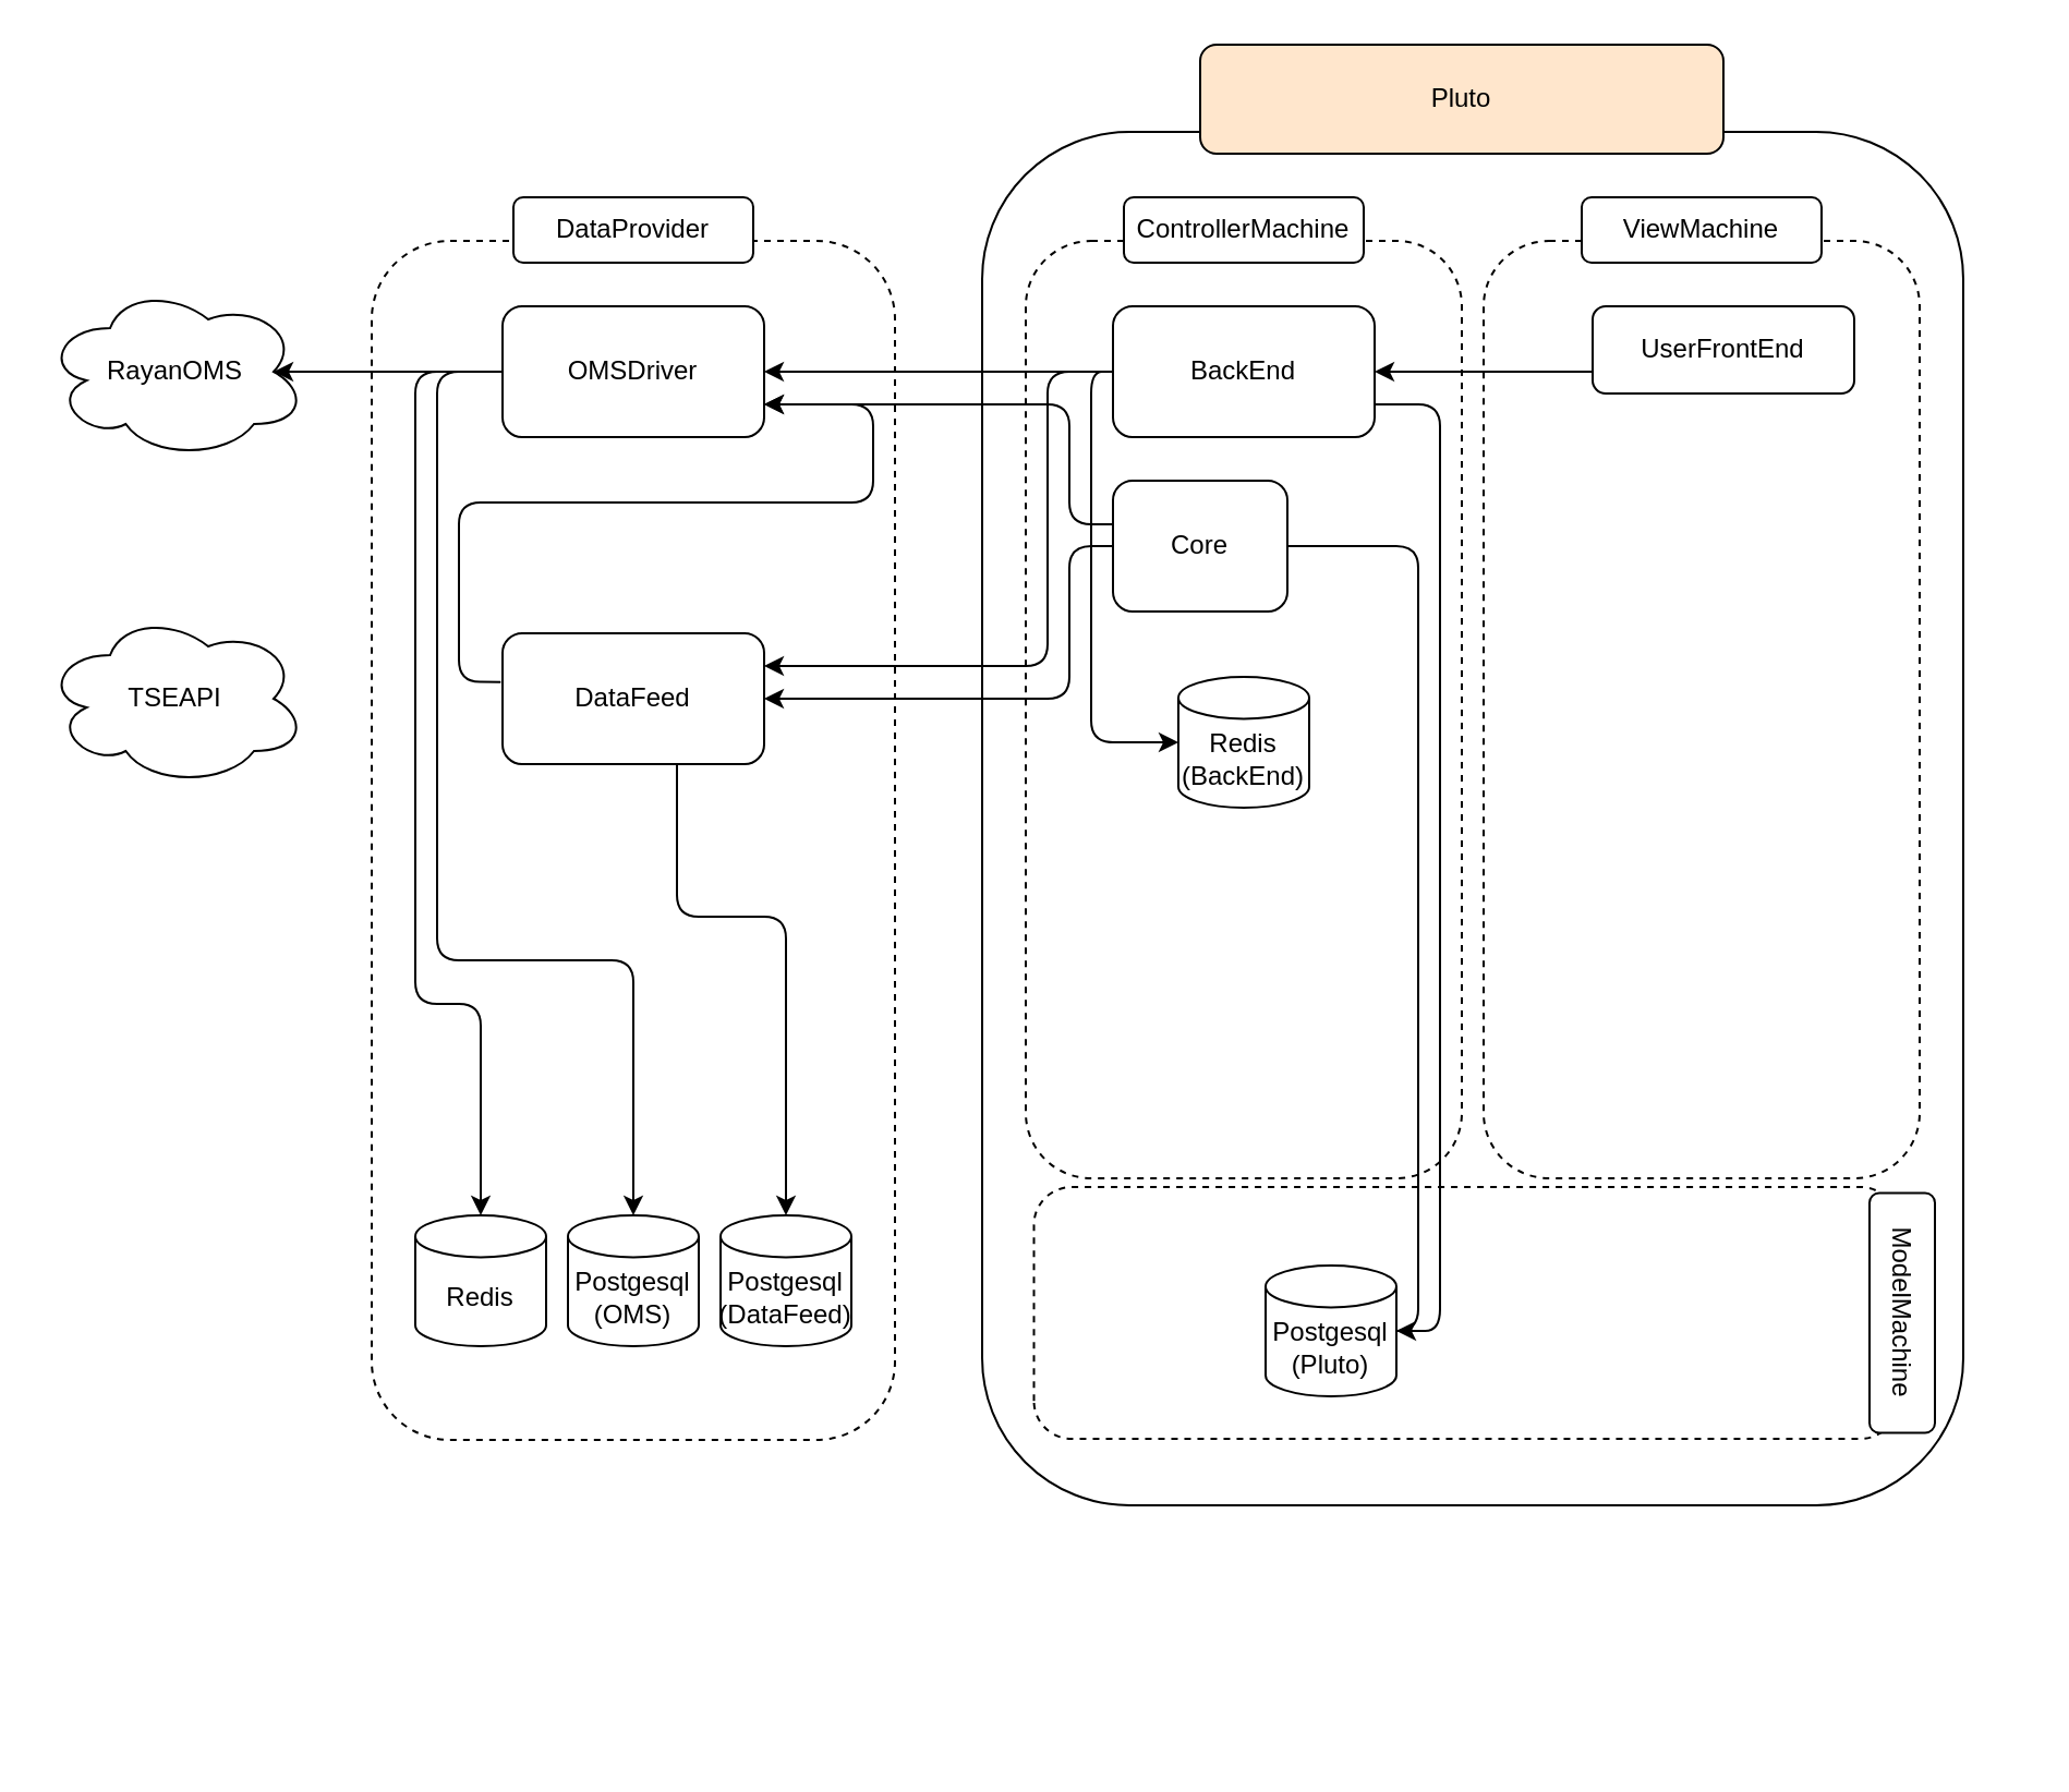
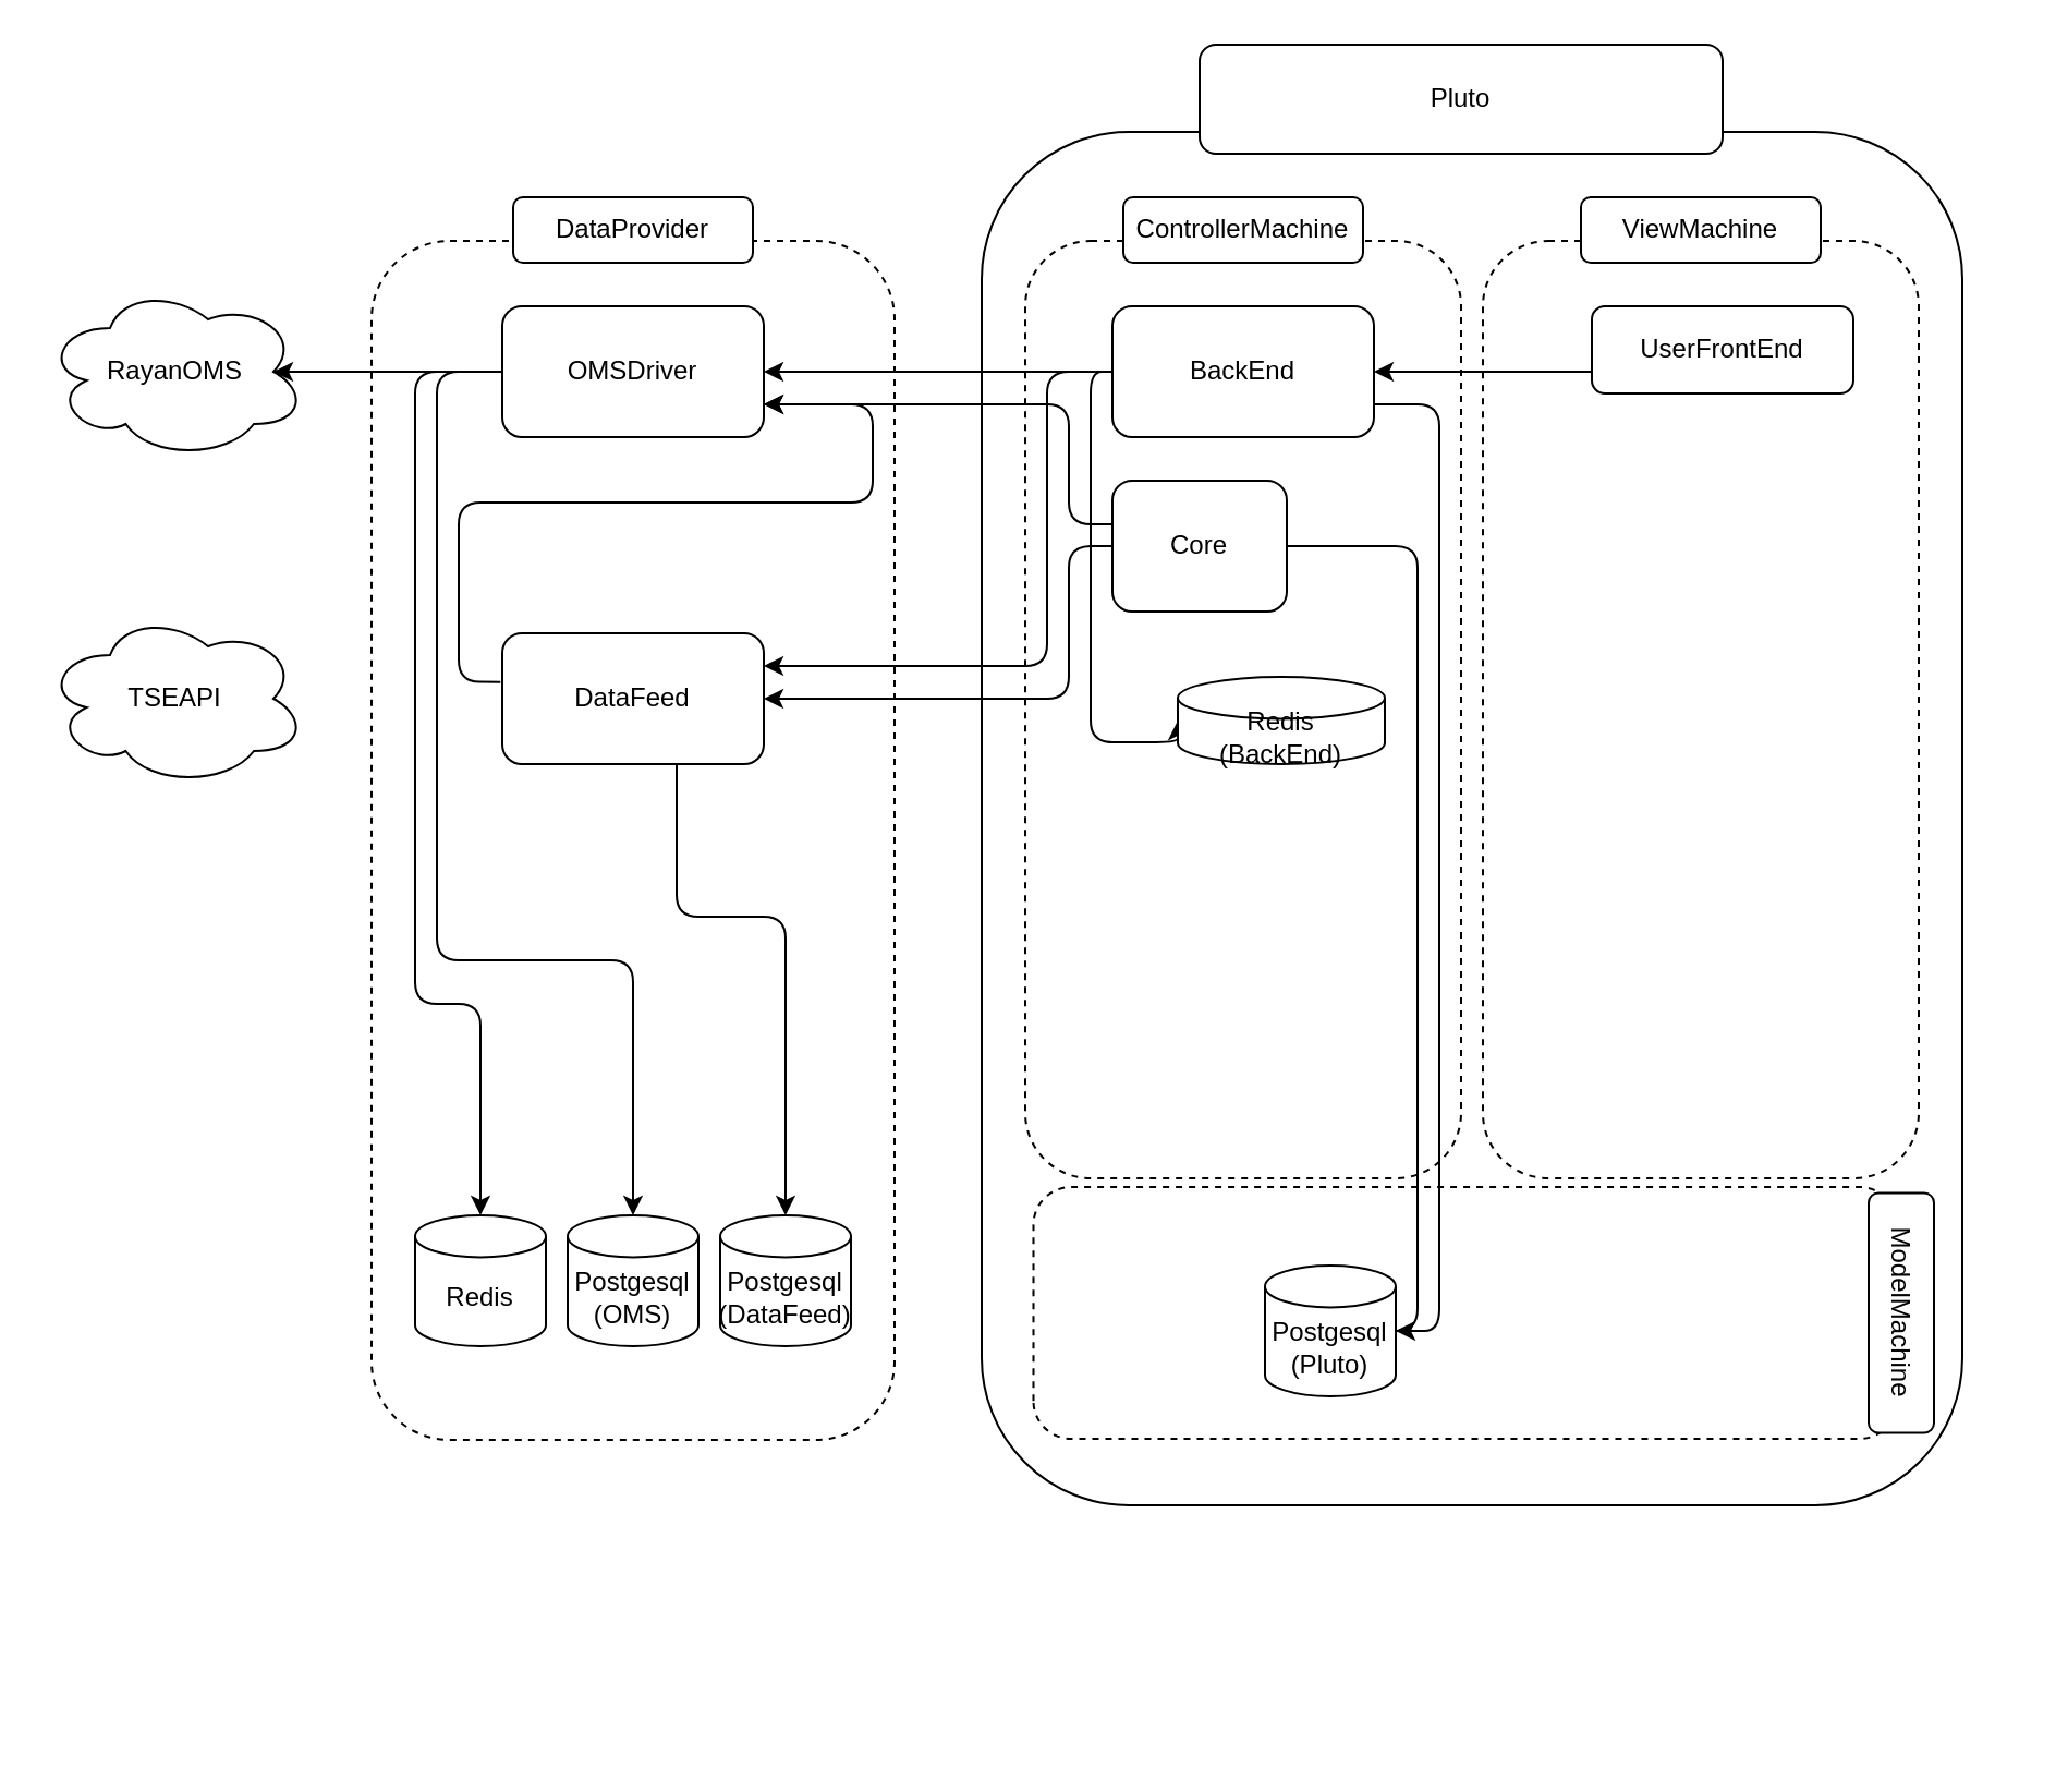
  <mxCell id="0" />
  <mxCell id="1" parent="0" />
  <mxCell id="2" value="" style="rounded=1;whiteSpace=wrap;html=1;" vertex="1" parent="1"><mxGeometry x="450" width="450" height="630" as="geometry" y="60" /></mxCell>
  <mxCell id="3" value="" style="rounded=1;whiteSpace=wrap;html=1;dashed=1;" vertex="1" parent="1"><mxGeometry x="170" y="110" width="240" height="550" as="geometry" /></mxCell>
  <mxCell id="4" value="" style="rounded=1;whiteSpace=wrap;html=1;dashed=1;" vertex="1" parent="1"><mxGeometry x="470" y="110" width="200" height="430" as="geometry" /></mxCell>
  <mxCell id="5" value="" style="rounded=1;whiteSpace=wrap;html=1;rotation=-90;dashed=1;" vertex="1" parent="1"><mxGeometry x="614.18" y="403.57" width="115.5" height="396.37" as="geometry" /></mxCell>
  <mxCell id="6" value="" style="rounded=1;whiteSpace=wrap;html=1;dashed=1;" vertex="1" parent="1"><mxGeometry x="680" y="110" width="200" height="430" as="geometry" /></mxCell>
  <mxCell id="7" style="edgeStyle=orthogonalEdgeStyle;html=1;entryX=1;entryY=0.5;entryDx=0;entryDy=0;" edge="1" parent="1" source="11" target="26"><mxGeometry relative="1" as="geometry"><Array as="points" /></mxGeometry></mxCell>
  <mxCell id="8" style="edgeStyle=orthogonalEdgeStyle;html=1;entryX=1;entryY=0.25;entryDx=0;entryDy=0;" edge="1" parent="1" source="11" target="14"><mxGeometry relative="1" as="geometry"><Array as="points"><mxPoint x="480" y="170" /><mxPoint x="480" y="305" /></Array></mxGeometry></mxCell>
  <mxCell id="9" style="edgeStyle=orthogonalEdgeStyle;html=1;entryX=1;entryY=0.5;entryDx=0;entryDy=0;entryPerimeter=0;exitX=1;exitY=0.75;exitDx=0;exitDy=0;" edge="1" parent="1" source="11" target="22"><mxGeometry relative="1" as="geometry"><Array as="points"><mxPoint x="660" y="185" /><mxPoint x="660" y="610" /></Array></mxGeometry></mxCell>
  <mxCell id="10" style="edgeStyle=orthogonalEdgeStyle;html=1;entryX=0;entryY=0.5;entryDx=0;entryDy=0;entryPerimeter=0;" edge="1" parent="1" source="11" target="31"><mxGeometry relative="1" as="geometry"><Array as="points"><mxPoint x="500" y="170" /><mxPoint x="500" y="340" /></Array></mxGeometry></mxCell>
  <mxCell id="11" value="BackEnd" style="rounded=1;whiteSpace=wrap;html=1;" vertex="1" parent="1"><mxGeometry x="510" y="140" width="120" height="60" as="geometry" /></mxCell>
  <mxCell id="12" style="edgeStyle=orthogonalEdgeStyle;html=1;entryX=0.5;entryY=0;entryDx=0;entryDy=0;entryPerimeter=0;" edge="1" parent="1" source="14" target="28"><mxGeometry relative="1" as="geometry"><Array as="points"><mxPoint x="310" y="420" /><mxPoint x="360" y="420" /></Array></mxGeometry></mxCell>
  <mxCell id="13" value="" style="edgeStyle=orthogonalEdgeStyle;html=1;entryX=1;entryY=0.75;entryDx=0;entryDy=0;exitX=-0.007;exitY=0.372;exitDx=0;exitDy=0;exitPerimeter=0;" edge="1" parent="1" source="14" target="26"><mxGeometry relative="1" as="geometry"><Array as="points"><mxPoint x="210" y="312" /><mxPoint x="210" y="230" /><mxPoint x="400" y="230" /><mxPoint x="400" y="185" /></Array></mxGeometry></mxCell>
  <mxCell id="14" value="DataFeed" style="rounded=1;whiteSpace=wrap;html=1;" vertex="1" parent="1"><mxGeometry x="230" y="290" width="120" height="60" as="geometry" /></mxCell>
  <mxCell id="15" style="edgeStyle=orthogonalEdgeStyle;html=1;entryX=0;entryY=0.5;entryDx=0;entryDy=0;entryPerimeter=0;" edge="1" parent="1" source="18" target="22"><mxGeometry relative="1" as="geometry"><Array as="points"><mxPoint x="650" y="250" /><mxPoint x="650" y="610" /></Array></mxGeometry></mxCell>
  <mxCell id="16" style="edgeStyle=orthogonalEdgeStyle;html=1;entryX=1;entryY=0.5;entryDx=0;entryDy=0;" edge="1" parent="1" source="18" target="14"><mxGeometry relative="1" as="geometry"><mxPoint x="430" y="290" as="targetPoint" /><Array as="points"><mxPoint x="490" y="250" /><mxPoint x="490" y="320" /></Array></mxGeometry></mxCell>
  <mxCell id="17" style="edgeStyle=orthogonalEdgeStyle;html=1;entryX=1;entryY=0.75;entryDx=0;entryDy=0;" edge="1" parent="1" source="18" target="26"><mxGeometry relative="1" as="geometry"><mxPoint x="400" y="185" as="targetPoint" /><Array as="points"><mxPoint x="490" y="240" /><mxPoint x="490" y="185" /></Array></mxGeometry></mxCell>
  <mxCell id="18" value="Core" style="rounded=1;whiteSpace=wrap;html=1;" vertex="1" parent="1"><mxGeometry x="510" y="220" width="80" height="60" as="geometry" /></mxCell>
  <mxCell id="19" style="edgeStyle=orthogonalEdgeStyle;html=1;entryX=1;entryY=0.5;entryDx=0;entryDy=0;" edge="1" parent="1" source="20" target="11"><mxGeometry relative="1" as="geometry"><Array as="points"><mxPoint x="650" y="170" /><mxPoint x="650" y="170" /></Array></mxGeometry></mxCell>
  <mxCell id="20" value="UserFrontEnd" style="rounded=1;whiteSpace=wrap;html=1;" vertex="1" parent="1"><mxGeometry x="730" y="140" width="120" height="40" as="geometry" /></mxCell>
  <mxCell id="21" value="Redis" style="shape=cylinder3;whiteSpace=wrap;html=1;boundedLbl=1;backgroundOutline=1;size=9.6;" vertex="1" parent="1"><mxGeometry x="190" y="557" width="60" height="60" as="geometry" /></mxCell>
  <mxCell id="22" value="Postgesql&lt;br&gt;(Pluto)" style="shape=cylinder3;whiteSpace=wrap;html=1;boundedLbl=1;backgroundOutline=1;size=9.6;" vertex="1" parent="1"><mxGeometry x="580" y="580" width="60" height="60" as="geometry" /></mxCell>
  <mxCell id="23" style="edgeStyle=orthogonalEdgeStyle;html=1;entryX=0.875;entryY=0.5;entryDx=0;entryDy=0;entryPerimeter=0;" edge="1" parent="1" source="26" target="27"><mxGeometry relative="1" as="geometry" /></mxCell>
  <mxCell id="24" style="edgeStyle=orthogonalEdgeStyle;html=1;entryX=0.5;entryY=0;entryDx=0;entryDy=0;entryPerimeter=0;" edge="1" parent="1" source="26" target="29"><mxGeometry relative="1" as="geometry"><Array as="points"><mxPoint x="200" y="170" /><mxPoint x="200" y="440" /><mxPoint x="290" y="440" /></Array></mxGeometry></mxCell>
  <mxCell id="25" style="edgeStyle=orthogonalEdgeStyle;html=1;entryX=0.5;entryY=0;entryDx=0;entryDy=0;entryPerimeter=0;" edge="1" parent="1" source="26" target="21"><mxGeometry relative="1" as="geometry"><Array as="points"><mxPoint x="190" y="170" /><mxPoint x="190" y="460" /><mxPoint x="220" y="460" /></Array></mxGeometry></mxCell>
  <mxCell id="26" value="OMSDriver" style="rounded=1;whiteSpace=wrap;html=1;" vertex="1" parent="1"><mxGeometry x="230" y="140" width="120" height="60" as="geometry" /></mxCell>
  <mxCell id="27" value="RayanOMS" style="ellipse;shape=cloud;whiteSpace=wrap;html=1;" vertex="1" parent="1"><mxGeometry x="20" y="130" width="120" height="80" as="geometry" /></mxCell>
  <mxCell id="28" value="Postgesql&lt;br&gt;(DataFeed)" style="shape=cylinder3;whiteSpace=wrap;html=1;boundedLbl=1;backgroundOutline=1;size=9.6;" vertex="1" parent="1"><mxGeometry x="330" y="557" width="60" height="60" as="geometry" /></mxCell>
  <mxCell id="29" value="Postgesql&lt;br&gt;(OMS)" style="shape=cylinder3;whiteSpace=wrap;html=1;boundedLbl=1;backgroundOutline=1;size=9.6;" vertex="1" parent="1"><mxGeometry x="260" y="557" width="60" height="60" as="geometry" /></mxCell>
  <mxCell id="30" value="TSEAPI" style="ellipse;shape=cloud;whiteSpace=wrap;html=1;" vertex="1" parent="1"><mxGeometry x="20" y="280" width="120" height="80" as="geometry" /></mxCell>
- <mxCell id="31" value="Redis&lt;br&gt;(BackEnd)" style="shape=cylinder3;whiteSpace=wrap;html=1;boundedLbl=1;backgroundOutline=1;size=9.6;" vertex="1" parent="1"><mxGeometry x="540" y="310" width="60" height="60" as="geometry" /></mxCell>
+ <mxCell id="31" value="Redis&lt;br&gt;(BackEnd)" style="shape=cylinder3;whiteSpace=wrap;html=1;boundedLbl=1;backgroundOutline=1;size=9.6;" vertex="1" parent="1"><mxGeometry x="540" y="310" width="95" height="40" as="geometry" /></mxCell>
  <mxCell id="32" value="ViewMachine" style="rounded=1;whiteSpace=wrap;html=1;" vertex="1" parent="1"><mxGeometry x="725" y="90" width="110" height="30" as="geometry" /></mxCell>
  <mxCell id="33" value="ControllerMachine" style="rounded=1;whiteSpace=wrap;html=1;" vertex="1" parent="1"><mxGeometry x="515" y="90" width="110" height="30" as="geometry" /></mxCell>
  <mxCell id="34" value="ModelMachine" style="rounded=1;whiteSpace=wrap;html=1;rotation=90;" vertex="1" parent="1"><mxGeometry x="817" y="586.75" width="110" height="30" as="geometry" /></mxCell>
  <mxCell id="35" value="DataProvider" style="rounded=1;whiteSpace=wrap;html=1;" vertex="1" parent="1"><mxGeometry x="235" y="90" width="110" height="30" as="geometry" /></mxCell>
- <mxCell id="36" value="Pluto" style="rounded=1;whiteSpace=wrap;html=1;fillColor=#ffe6cc;" vertex="1" parent="1"><mxGeometry x="550" y="20" width="240" height="50" as="geometry" /></mxCell>
+ <mxCell id="36" value="Pluto" style="rounded=1;whiteSpace=wrap;html=1;" vertex="1" parent="1"><mxGeometry x="550" y="20" width="240" height="50" as="geometry" /></mxCell>
